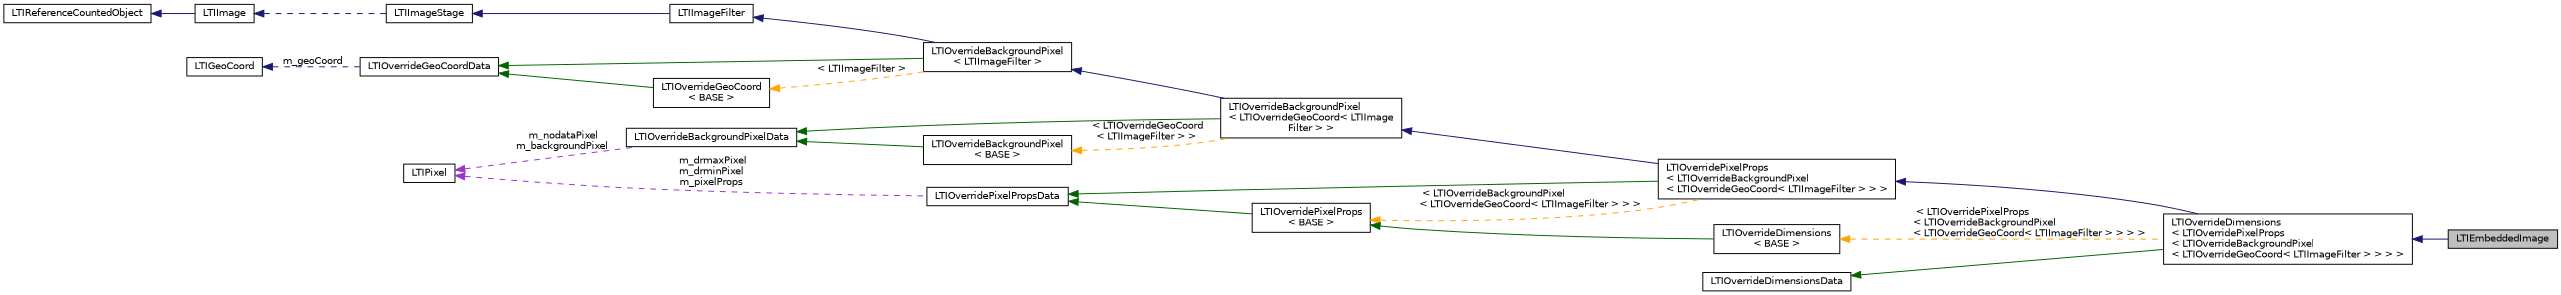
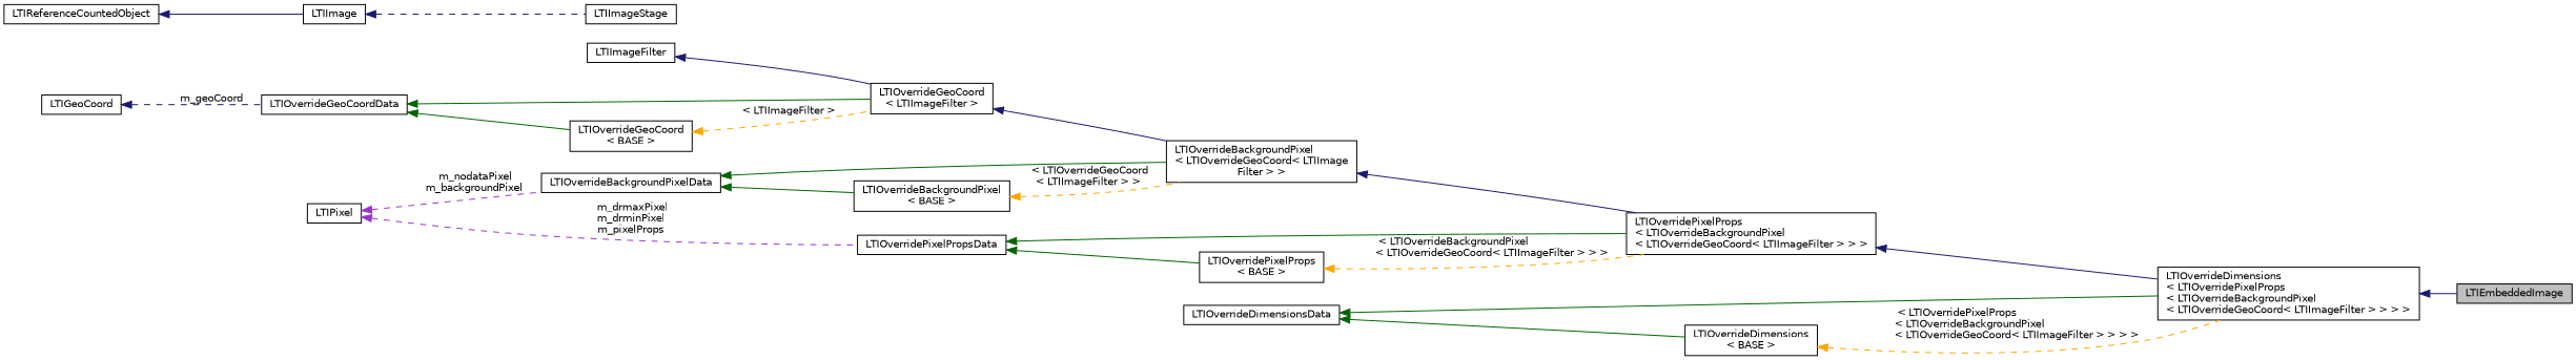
  digraph {
    rankdir=LR
    node [color=black fontname=Helvetica fontsize=10 shape=record]
    edge [color=midnightblue dir=back fontname=Helvetica fontsize=10 labelfontname=Helvetica labelfontsize=10 style=solid]
    n1 [fillcolor=grey75 fontcolor=black height=0.2 label=LTIEmbeddedImage style=filled width=0.4]
    n2 [height=0.2 label="LTIOverrideDimensions\l\< LTIOverridePixelProps\l\< LTIOverrideBackgroundPixel\l\< LTIOverrideGeoCoord\< LTIImageFilter \> \> \> \>" width=0.4]
    n3 [height=0.2 label="LTIOverridePixelProps\l\< LTIOverrideBackgroundPixel\l\< LTIOverrideGeoCoord\< LTIImageFilter \> \> \>" width=0.4]
    n4 [height=0.2 label="LTIOverrideBackgroundPixel\l\< LTIOverrideGeoCoord\< LTIImage\lFilter \> \>" width=0.4]
-   n5 [height=0.2 label="LTIOverrideBackgroundPixel\l\< LTIImageFilter \>" width=0.4]
+   n5 [height=0.2 label="LTIOverrideGeoCoord\l\< LTIImageFilter \>" width=0.4]
    n6 [height=0.2 label=LTIImageFilter width=0.4]
    n7 [height=0.2 label=LTIImageStage width=0.4]
    n8 [height=0.2 label=LTIImage width=0.4]
    n9 [height=0.2 label=LTIReferenceCountedObject width=0.4]
    n10 [height=0.2 label=LTIOverrideGeoCoordData width=0.4]
    n11 [height=0.2 label="LTIOverrideGeoCoord\l\< BASE \>" width=0.4]
    n12 [height=0.2 label=LTIGeoCoord width=0.4]
    n13 [height=0.2 label=LTIOverrideBackgroundPixelData width=0.4]
    n14 [height=0.2 label="LTIOverrideBackgroundPixel\l\< BASE \>" width=0.4]
    n15 [height=0.2 label=LTIPixel width=0.4]
    n16 [height=0.2 label=LTIOverridePixelPropsData width=0.4]
    n17 [height=0.2 label="LTIOverridePixelProps\l\< BASE \>" width=0.4]
    n18 [height=0.2 label=LTIOverrideDimensionsData width=0.4]
    n19 [height=0.2 label="LTIOverrideDimensions\l\< BASE \>" width=0.4]
    n2 -> n1
    n3 -> n2
    n4 -> n3
    n5 -> n4
    n6 -> n5
-   n7 -> n6
    n8 -> n7 [style=dashed]
    n9 -> n8
    n10 -> n5 [color=darkgreen]
    n10 -> n11 [color=darkgreen]
    n11 -> n5 [color=orange label=" \< LTIImageFilter \>" style=dashed]
    n12 -> n10 [label=" m_geoCoord" style=dashed]
    n13 -> n4 [color=darkgreen]
    n13 -> n14 [color=darkgreen]
    n14 -> n4 [color=orange label=" \< LTIOverrideGeoCoord\l\< LTIImageFilter \> \>" style=dashed]
    n15 -> n13 [color=darkorchid3 label=" m_nodataPixel\nm_backgroundPixel" style=dashed]
    n15 -> n16 [color=darkorchid3 label=" m_drmaxPixel\nm_drminPixel\nm_pixelProps" style=dashed]
    n16 -> n3 [color=darkgreen]
    n16 -> n17 [color=darkgreen]
    n17 -> n3 [color=orange label=" \< LTIOverrideBackgroundPixel\l\< LTIOverrideGeoCoord\< LTIImageFilter \> \> \>" style=dashed]
    n18 -> n2 [color=darkgreen]
-   n17 -> n19 [color=darkgreen]
+   n18 -> n19 [color=darkgreen]
    n19 -> n2 [color=orange label=" \< LTIOverridePixelProps\l\< LTIOverrideBackgroundPixel\l\< LTIOverrideGeoCoord\< LTIImageFilter \> \> \> \>" style=dashed]
  }
